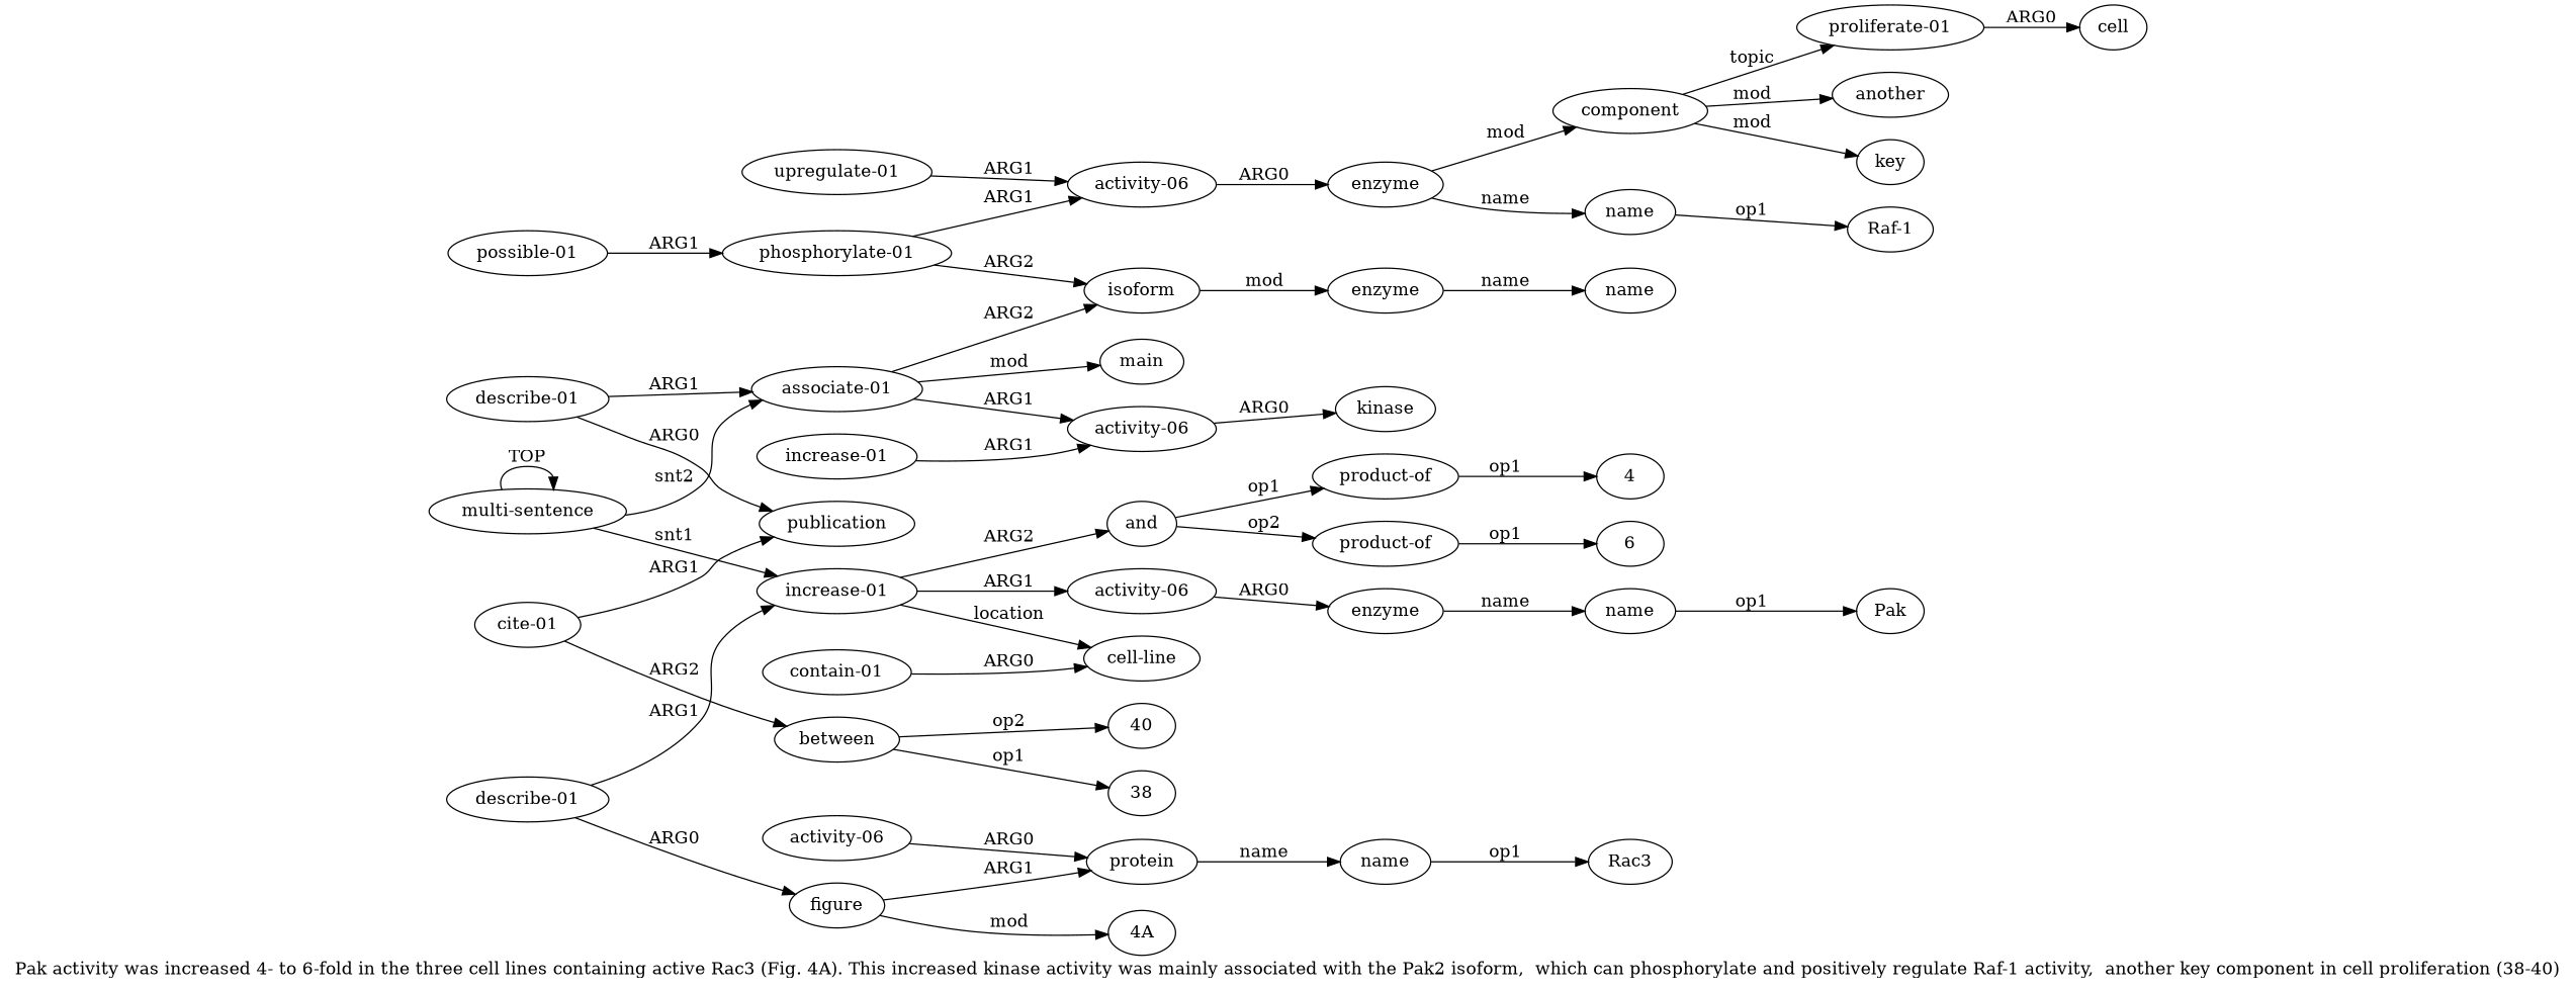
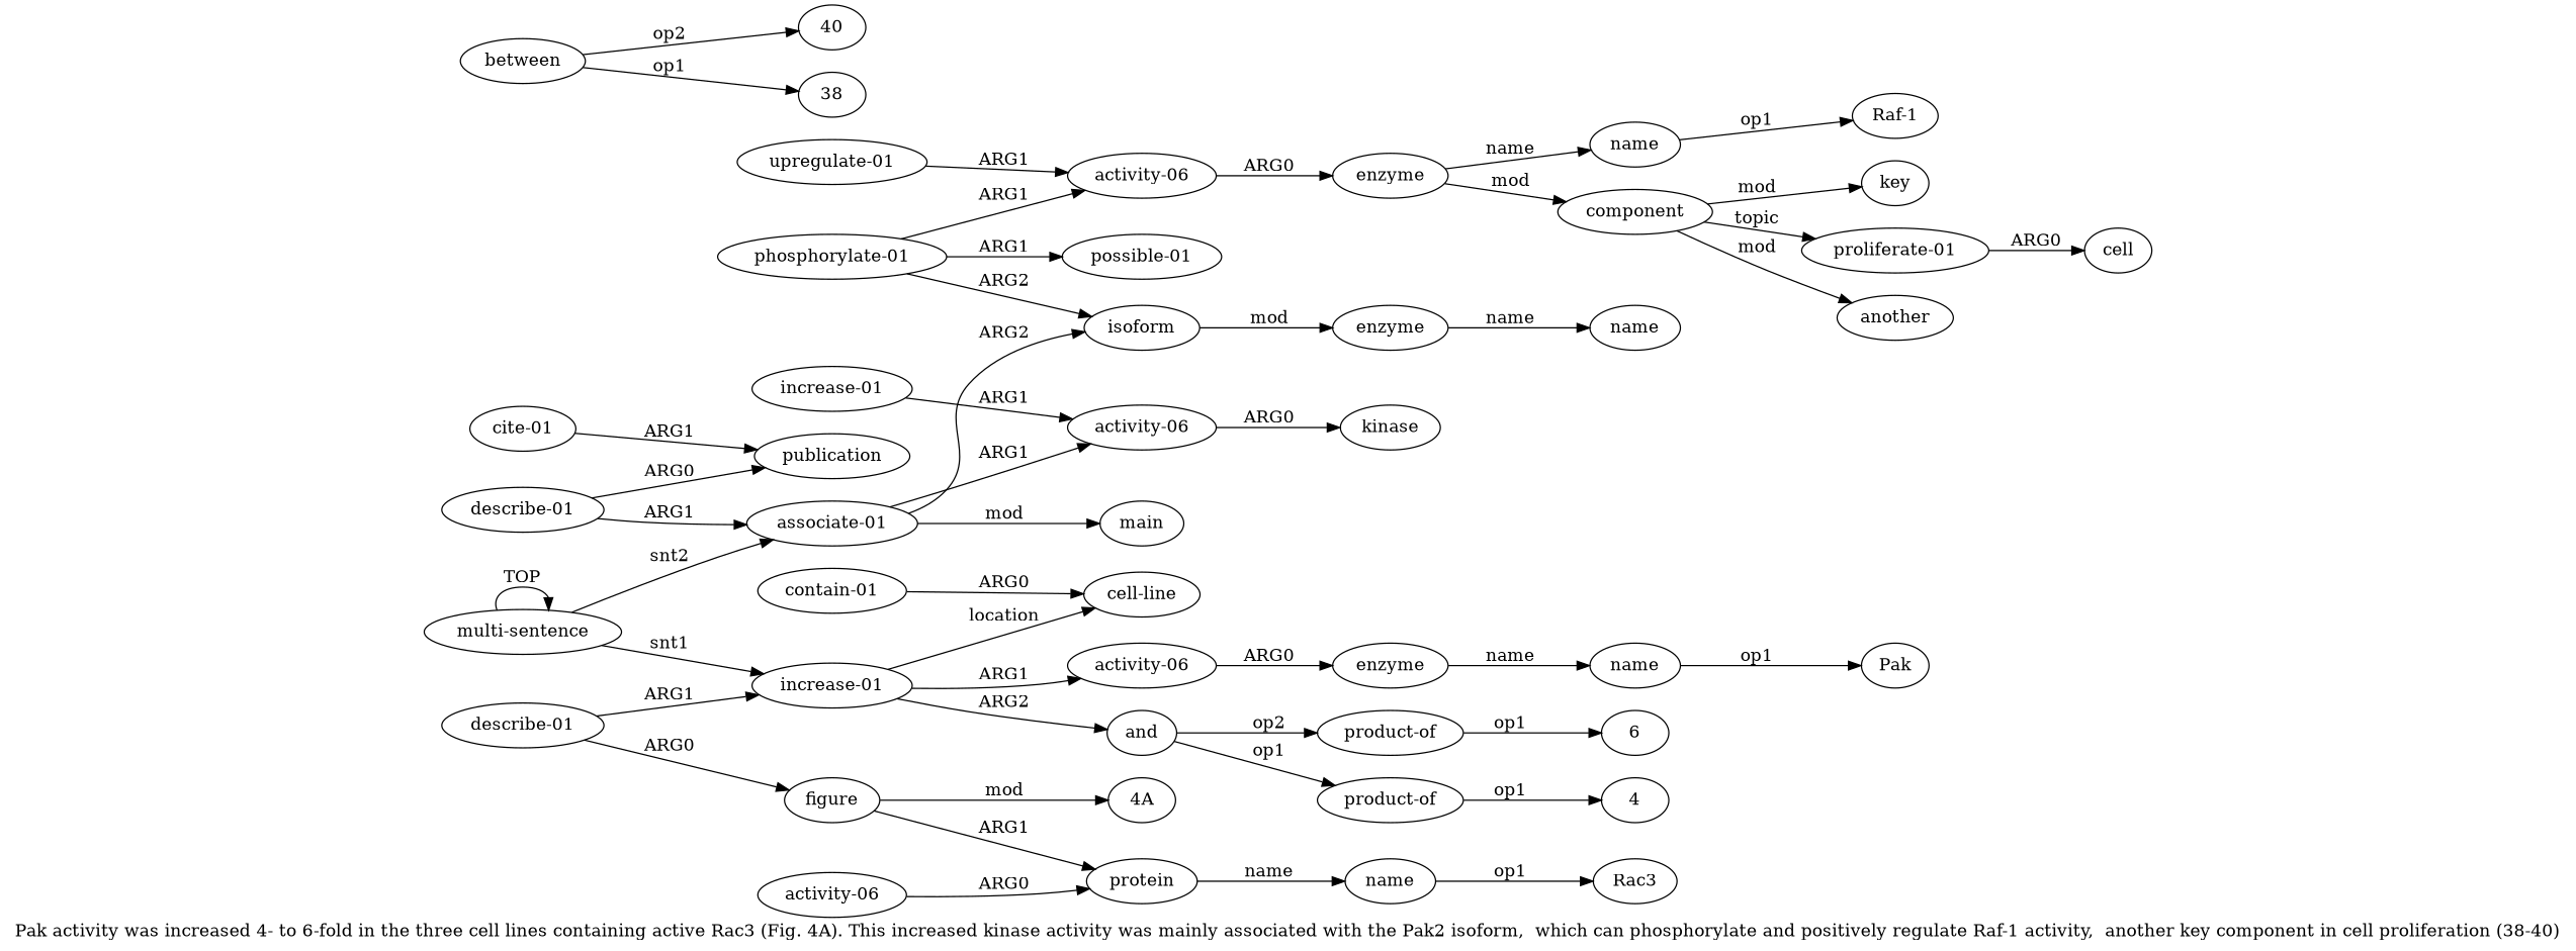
  digraph {
    label="Pak activity was increased 4- to 6-fold in the three cell lines containing active Rac3 (Fig. 4A). This increased kinase activity was mainly associated with the Pak2 isoform,  which can phosphorylate and positively regulate Raf-1 activity,  another key component in cell proliferation (38-40)"
    rankdir=LR
    node [color=black gold_ind=-1 gold_label=name test_ind=-1 test_label=name]
    edge [color=black gold_label=ARG1 test_label=ARG1]
    n1 [gold_ind=20 gold_label=enzyme label=enzyme test_ind=20 test_label=enzyme]
    n2 [gold_ind=21 label=name test_ind=21]
    n3 [gold_ind=22 gold_label="phosphorylate-01" label="phosphorylate-01" test_ind=22 test_label="phosphorylate-01"]
    n4 [gold_ind=23 gold_label="activity-06" label="activity-06" test_ind=23 test_label="activity-06"]
    n5 [gold_ind=19 gold_label=isoform label=isoform test_ind=19 test_label=isoform]
    n6 [gold_ind=24 gold_label=enzyme label=enzyme test_ind=24 test_label=enzyme]
    n7 [gold_ind=25 label=name test_ind=25]
    n8 [gold_ind=26 gold_label=component label=component test_ind=26 test_label=component]
    n9 [gold_label="Raf-1" label="Raf-1" test_label="Raf-1"]
    n10 [gold_ind=27 gold_label=key label=key test_ind=27 test_label=key]
    n11 [gold_ind=28 gold_label="proliferate-01" label="proliferate-01" test_ind=28 test_label="proliferate-01"]
    n12 [gold_ind=30 gold_label=another label=another test_ind=30 test_label=another]
    n13 [gold_ind=29 gold_label=cell label=cell test_ind=29 test_label=cell]
    n14 [gold_ind=31 gold_label="possible-01" label="possible-01" test_ind=31 test_label="possible-01"]
    n15 [gold_ind=37 gold_label=between label=between test_ind=37 test_label=between]
    n16 [gold_label=40 label=40 test_label=40]
    n17 [gold_label=38 label=38 test_label=38]
    n18 [gold_ind=36 gold_label="cite-01" label="cite-01" test_ind=36 test_label="cite-01"]
    n19 [gold_ind=35 gold_label=publication label=publication test_ind=35 test_label=publication]
    n20 [gold_ind=33 gold_label=main label=main test_ind=33 test_label=main]
    n21 [gold_label=6 label=6 test_label=6]
    n22 [gold_ind=34 gold_label="describe-01" label="describe-01" test_ind=34 test_label="describe-01"]
    n23 [gold_ind=15 gold_label="associate-01" label="associate-01" test_ind=15 test_label="associate-01"]
    n24 [gold_ind=16 gold_label="activity-06" label="activity-06" test_ind=16 test_label="activity-06"]
    n25 [gold_ind=17 gold_label=kinase label=kinase test_ind=17 test_label=kinase]
    n26 [gold_label=4 label=4 test_label=4]
    n27 [gold_label=Pak label=Pak test_label=Pak]
    n28 [gold_ind=32 gold_label="upregulate-01" label="upregulate-01" test_ind=32 test_label="upregulate-01"]
    n29 [gold_ind=14 gold_label="activity-06" label="activity-06" test_ind=14 test_label="activity-06"]
    n30 [gold_ind=12 gold_label=protein label=protein test_ind=12 test_label=protein]
    n31 [gold_ind=13 label=name test_ind=13]
    n32 [gold_label=Rac3 label=Rac3 test_label=Rac3]
    n33 [gold_ind=11 gold_label="contain-01" label="contain-01" test_ind=11 test_label="contain-01"]
    n34 [gold_ind=10 gold_label="cell-line" label="cell-line" test_ind=10 test_label="cell-line"]
    n35 [gold_ind=18 gold_label="increase-01" label="increase-01" test_ind=18 test_label="increase-01"]
    n36 [gold_ind=1 gold_label="increase-01" label="increase-01" test_ind=1 test_label="increase-01"]
    n37 [gold_ind=2 gold_label="activity-06" label="activity-06" test_ind=2 test_label="activity-06"]
    n38 [gold_ind=5 gold_label=and label=and test_ind=5 test_label=and]
    n39 [gold_ind=3 gold_label=enzyme label=enzyme test_ind=3 test_label=enzyme]
    n40 [gold_ind=7 gold_label="product-of" label="product-of" test_ind=7 test_label="product-of"]
    n41 [gold_ind=6 gold_label="product-of" label="product-of" test_ind=6 test_label="product-of"]
    n42 [gold_ind=4 label=name test_ind=4]
    n43 [gold_ind=0 gold_label="multi-sentence" label="multi-sentence" test_ind=0 test_label="multi-sentence"]
    n44 [gold_ind=9 gold_label=figure label=figure test_ind=9 test_label=figure]
    n45 [gold_label="4A" label="4A" test_label="4A"]
    n46 [gold_ind=8 gold_label="describe-01" label="describe-01" test_ind=8 test_label="describe-01"]
    n1 -> n2 [gold_label=name label=name test_label=name]
    n3 -> n4 [label=ARG1]
    n3 -> n5 [gold_label=ARG2 label=ARG2 test_label=ARG2]
    n4 -> n6 [gold_label=ARG0 label=ARG0 test_label=ARG0]
    n5 -> n1 [gold_label=mod label=mod test_label=mod]
    n6 -> n7 [gold_label=name label=name test_label=name]
    n6 -> n8 [gold_label=mod label=mod test_label=mod]
    n7 -> n9 [gold_label=op1 label=op1 test_label=op1]
    n8 -> n10 [gold_label=mod label=mod test_label=mod]
    n8 -> n11 [gold_label=topic label=topic test_label=topic]
    n8 -> n12 [gold_label=mod label=mod test_label=mod]
    n11 -> n13 [gold_label=ARG0 label=ARG0 test_label=ARG0]
-   n14 -> n3 [label=ARG1]
+   n3 -> n14 [label=ARG1]
    n15 -> n16 [gold_label=op2 label=op2 test_label=op2]
    n15 -> n17 [gold_label=op1 label=op1 test_label=op1]
-   n18 -> n15 [gold_label=ARG2 label=ARG2 test_label=ARG2]
    n18 -> n19 [label=ARG1]
    n22 -> n19 [gold_label=ARG0 label=ARG0 test_label=ARG0]
    n22 -> n23 [label=ARG1]
    n23 -> n5 [gold_label=ARG2 label=ARG2 test_label=ARG2]
    n23 -> n20 [gold_label=mod label=mod test_label=mod]
    n23 -> n24 [label=ARG1]
    n24 -> n25 [gold_label=ARG0 label=ARG0 test_label=ARG0]
    n28 -> n4 [label=ARG1]
    n29 -> n30 [gold_label=ARG0 label=ARG0 test_label=ARG0]
    n30 -> n31 [gold_label=name label=name test_label=name]
    n31 -> n32 [gold_label=op1 label=op1 test_label=op1]
    n33 -> n34 [gold_label=ARG0 label=ARG0 test_label=ARG0]
    n35 -> n24 [label=ARG1]
    n36 -> n34 [gold_label=location label=location test_label=location]
    n36 -> n37 [label=ARG1]
    n36 -> n38 [gold_label=ARG2 label=ARG2 test_label=ARG2]
    n37 -> n39 [gold_label=ARG0 label=ARG0 test_label=ARG0]
    n38 -> n40 [gold_label=op2 label=op2 test_label=op2]
    n38 -> n41 [gold_label=op1 label=op1 test_label=op1]
    n39 -> n42 [gold_label=name label=name test_label=name]
    n40 -> n21 [gold_label=op1 label=op1 test_label=op1]
    n41 -> n26 [gold_label=op1 label=op1 test_label=op1]
    n42 -> n27 [gold_label=op1 label=op1 test_label=op1]
    n43 -> n23 [gold_label=snt2 label=snt2 test_label=snt2]
    n43 -> n36 [gold_label=snt1 label=snt1 test_label=snt1]
    n43 -> n43 [gold_label=TOP label=TOP test_label=TOP]
    n44 -> n30 [label=ARG1]
    n44 -> n45 [gold_label=mod label=mod test_label=mod]
    n46 -> n36 [label=ARG1]
    n46 -> n44 [gold_label=ARG0 label=ARG0 test_label=ARG0]
  }
